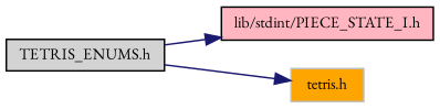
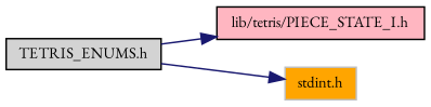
  digraph {
    fontname="EB Garamond"
    rankdir=LR
    node [color=black fontname="EB Garamond" fontsize=10 shape=record style=filled]
    edge [color=midnightblue fontname="EB Garamond" fontsize=10 labelfontname=Helvetica labelfontsize=10 style=solid]
-   n1 [fillcolor=lightpink fontcolor=black height=0.2 label="lib/stdint/PIECE_STATE_I.h" width=0.4]
+   n1 [fillcolor=lightpink fontcolor=black height=0.2 label="lib/tetris/PIECE_STATE_I.h" width=0.4]
    n2 [fillcolor=lightgrey height=0.2 label="TETRIS_ENUMS.h" width=0.4]
-   n3 [color=grey75 fillcolor=orange height=0.2 label="tetris.h" width=0.4]
+   n3 [color=grey75 fillcolor=orange height=0.2 label="stdint.h" width=0.4]
    n2 -> n1
    n2 -> n3
  }
